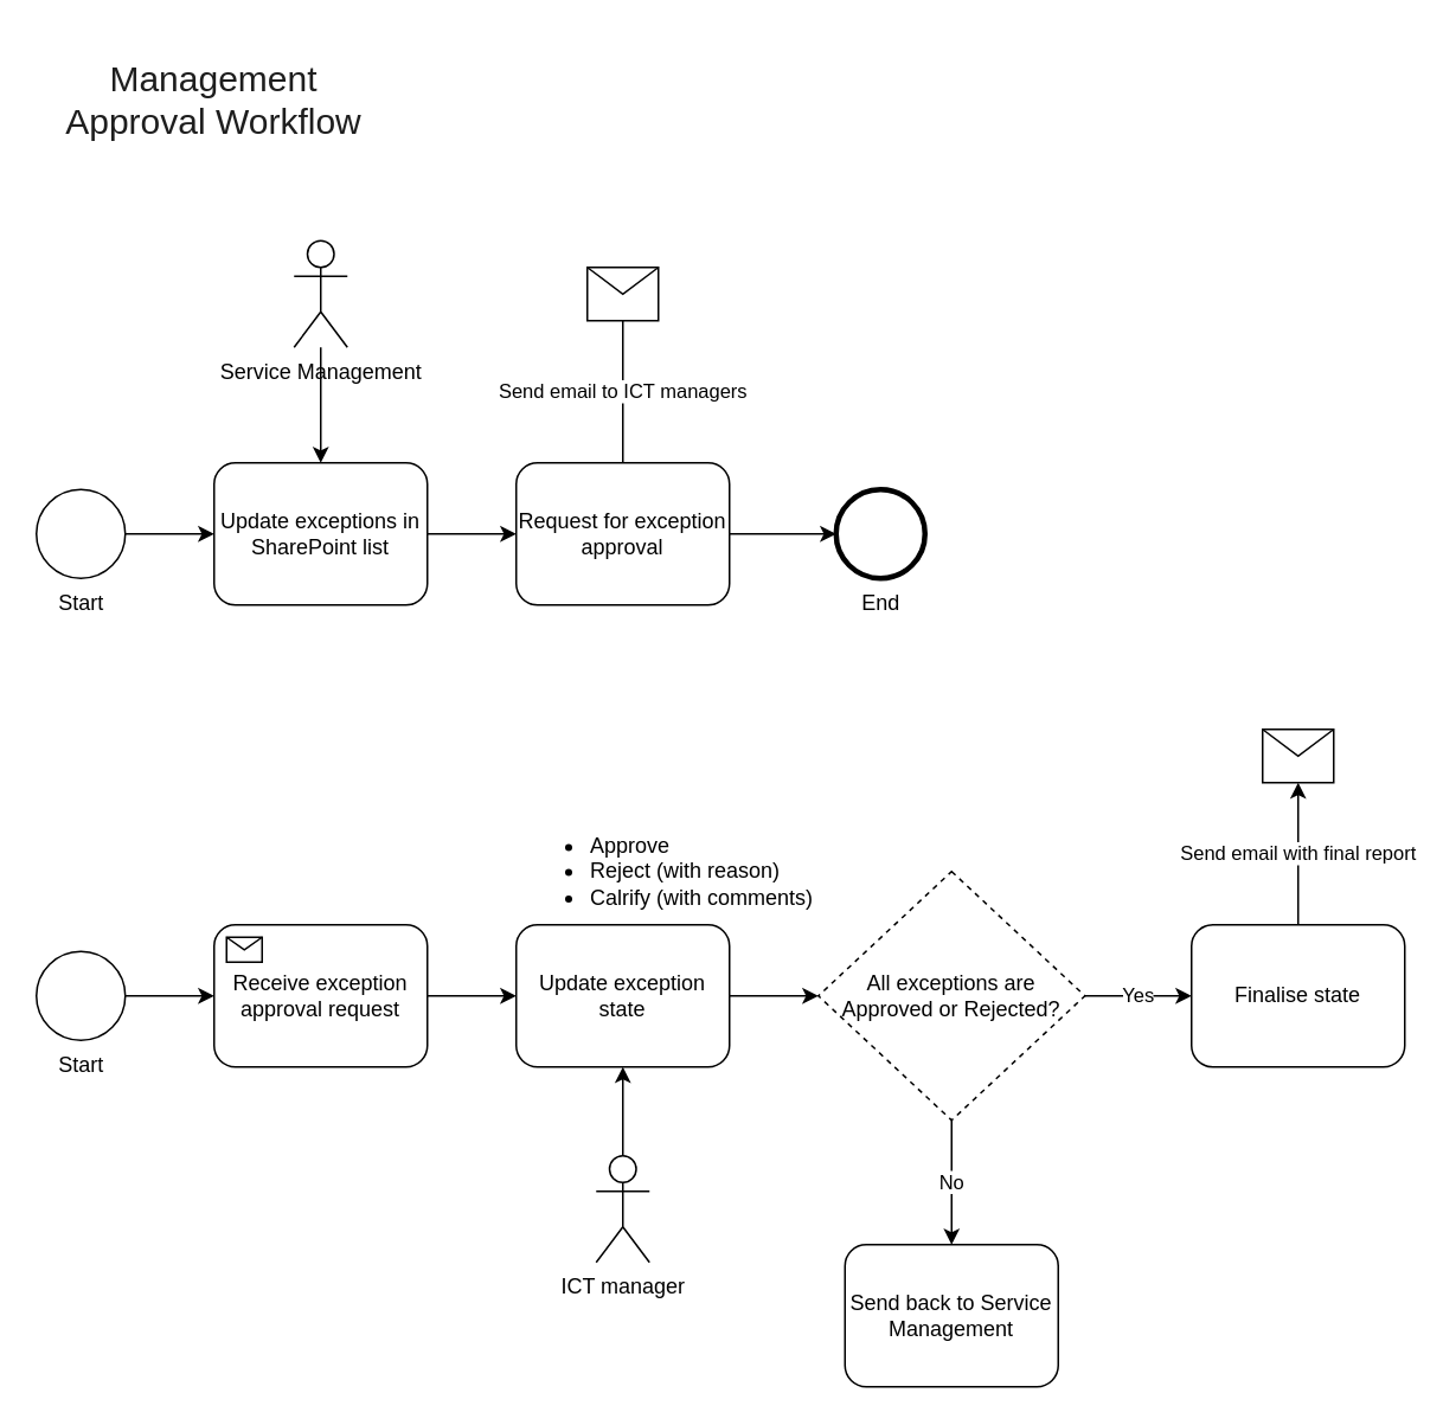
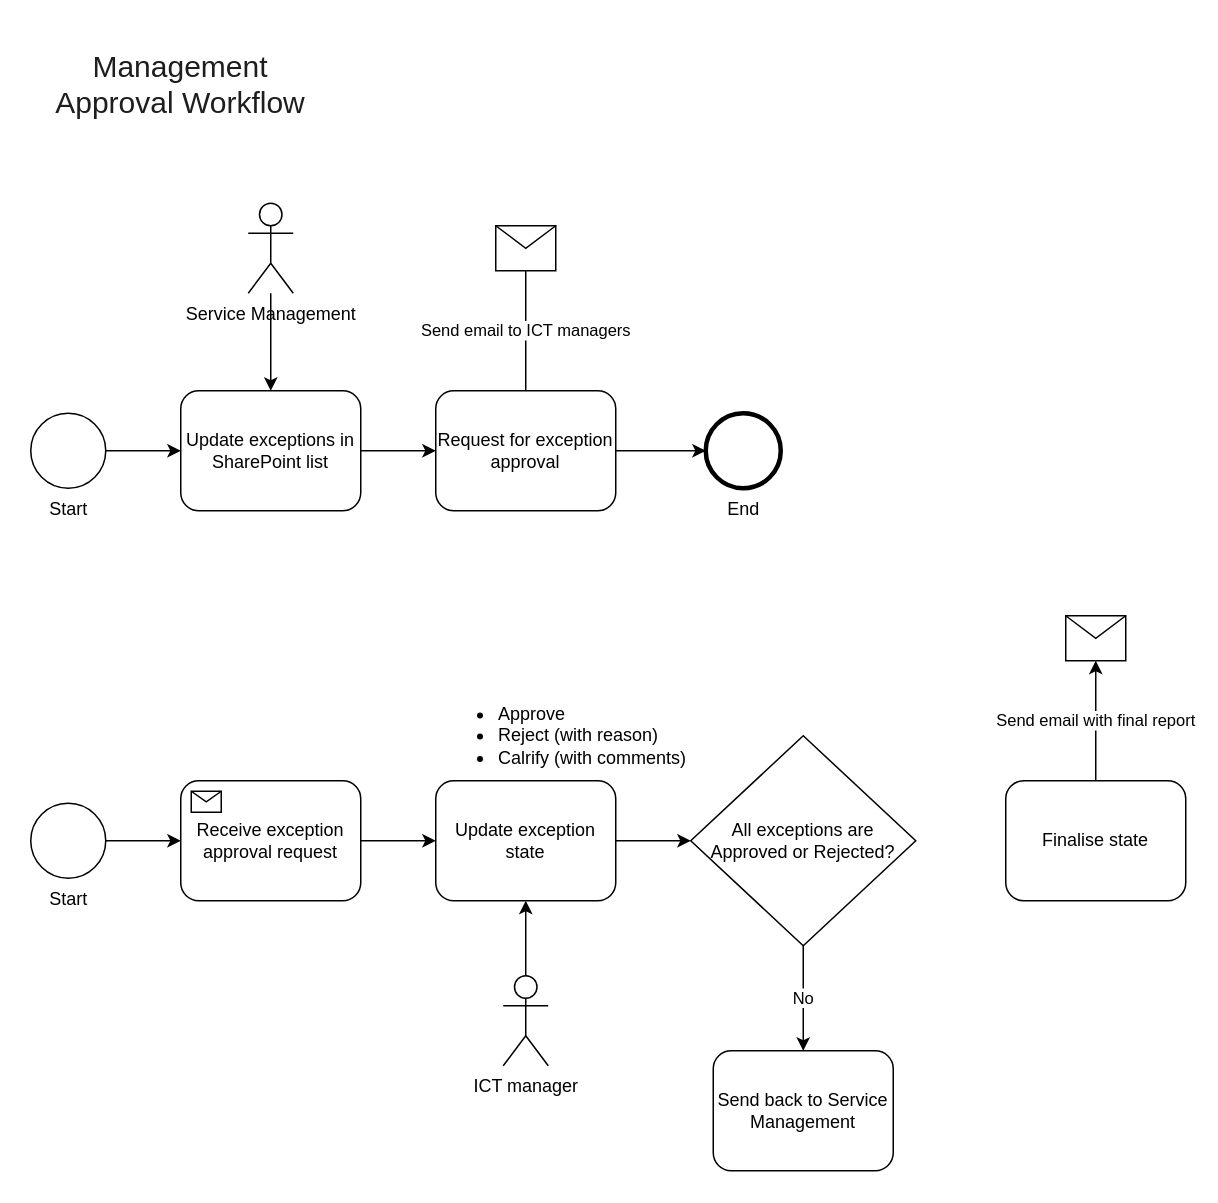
  <mxCell id="0" />
  <mxCell id="1" parent="0" />
  <mxCell id="2" value="Start" style="shape=mxgraph.bpmn.shape;html=1;verticalLabelPosition=bottom;labelBackgroundColor=#ffffff;verticalAlign=top;perimeter=ellipsePerimeter;outline=standard;symbol=general;" parent="1" vertex="1"><mxGeometry x="20" y="275" width="50" height="50" as="geometry" /></mxCell>
  <mxCell id="3" value="Update exceptions in SharePoint list" style="shape=ext;rounded=1;html=1;whiteSpace=wrap;" parent="1" vertex="1"><mxGeometry x="120" y="260" width="120" height="80" as="geometry" /></mxCell>
  <mxCell id="4" value="" style="edgeStyle=orthogonalEdgeStyle;rounded=0;orthogonalLoop=1;jettySize=auto;html=1;" parent="1" source="5" target="12" edge="1"><mxGeometry relative="1" as="geometry" /></mxCell>
  <mxCell id="5" value="Request for exception approval" style="shape=ext;rounded=1;html=1;whiteSpace=wrap;" parent="1" vertex="1"><mxGeometry x="290" y="260" width="120" height="80" as="geometry" /></mxCell>
  <mxCell id="6" value="" style="shape=message;whiteSpace=wrap;html=1;" parent="1" vertex="1"><mxGeometry x="330" y="150" width="40" height="30" as="geometry" /></mxCell>
  <mxCell id="7" style="edgeStyle=orthogonalEdgeStyle;rounded=0;html=1;jettySize=auto;orthogonalLoop=1;" parent="1" source="2" target="3" edge="1"><mxGeometry relative="1" as="geometry" /></mxCell>
  <mxCell id="8" value="Send email to ICT managers" style="edgeStyle=orthogonalEdgeStyle;rounded=0;html=1;jettySize=auto;orthogonalLoop=1;endArrow=none;endFill=0;" parent="1" source="6" target="5" edge="1"><mxGeometry relative="1" as="geometry"><Array as="points"><mxPoint x="350" y="230" /><mxPoint x="350" y="230" /></Array></mxGeometry></mxCell>
  <mxCell id="9" style="edgeStyle=orthogonalEdgeStyle;rounded=0;html=1;jettySize=auto;orthogonalLoop=1;" parent="1" source="3" target="5" edge="1"><mxGeometry relative="1" as="geometry" /></mxCell>
  <mxCell id="10" value="" style="edgeStyle=orthogonalEdgeStyle;rounded=0;orthogonalLoop=1;jettySize=auto;html=1;" parent="1" source="11" target="3" edge="1"><mxGeometry relative="1" as="geometry" /></mxCell>
  <mxCell id="11" value="Service Management" style="shape=umlActor;verticalLabelPosition=bottom;verticalAlign=top;html=1;outlineConnect=0;" parent="1" vertex="1"><mxGeometry x="165" y="135" width="30" height="60" as="geometry" /></mxCell>
  <mxCell id="12" value="End" style="shape=mxgraph.bpmn.shape;html=1;verticalLabelPosition=bottom;labelBackgroundColor=#ffffff;verticalAlign=top;perimeter=ellipsePerimeter;outline=end;symbol=general;" parent="1" vertex="1"><mxGeometry x="470" y="275" width="50" height="50" as="geometry" /></mxCell>
  <mxCell id="13" value="" style="edgeStyle=orthogonalEdgeStyle;rounded=0;orthogonalLoop=1;jettySize=auto;html=1;entryX=0;entryY=0.5;entryDx=0;entryDy=0;" parent="1" source="14" target="25" edge="1"><mxGeometry relative="1" as="geometry"><mxPoint x="290" y="560" as="targetPoint" /></mxGeometry></mxCell>
  <mxCell id="14" value="Receive exception approval request" style="html=1;whiteSpace=wrap;rounded=1;" parent="1" vertex="1"><mxGeometry x="120" y="520" width="120" height="80" as="geometry" /></mxCell>
  <mxCell id="15" value="" style="html=1;shape=message;" parent="14" vertex="1"><mxGeometry width="20" height="14" relative="1" as="geometry"><mxPoint x="7" y="7" as="offset" /></mxGeometry></mxCell>
  <mxCell id="16" value="" style="edgeStyle=orthogonalEdgeStyle;rounded=0;orthogonalLoop=1;jettySize=auto;html=1;" parent="1" source="17" target="14" edge="1"><mxGeometry relative="1" as="geometry" /></mxCell>
  <mxCell id="17" value="Start" style="shape=mxgraph.bpmn.shape;html=1;verticalLabelPosition=bottom;labelBackgroundColor=#ffffff;verticalAlign=top;perimeter=ellipsePerimeter;outline=standard;symbol=general;" parent="1" vertex="1"><mxGeometry x="20" y="535" width="50" height="50" as="geometry" /></mxCell>
  <mxCell id="18" value="" style="edgeStyle=orthogonalEdgeStyle;rounded=0;orthogonalLoop=1;jettySize=auto;html=1;entryX=0.5;entryY=1;entryDx=0;entryDy=0;" parent="1" source="19" target="25" edge="1"><mxGeometry relative="1" as="geometry" /></mxCell>
  <mxCell id="19" value="ICT manager" style="shape=umlActor;verticalLabelPosition=bottom;verticalAlign=top;html=1;outlineConnect=0;" parent="1" vertex="1"><mxGeometry x="335" y="650" width="30" height="60" as="geometry" /></mxCell>
  <mxCell id="20" value="" style="edgeStyle=orthogonalEdgeStyle;rounded=0;orthogonalLoop=1;jettySize=auto;html=1;exitX=1;exitY=0.5;exitDx=0;exitDy=0;entryX=0;entryY=0.5;entryDx=0;entryDy=0;" parent="1" source="25" target="24" edge="1"><mxGeometry relative="1" as="geometry"><mxPoint x="430" y="560" as="sourcePoint" /><mxPoint x="560" y="560" as="targetPoint" /></mxGeometry></mxCell>
  <mxCell id="21" value="&lt;ul&gt;&lt;li&gt;Approve&lt;/li&gt;&lt;li&gt;Reject (with reason)&lt;/li&gt;&lt;li&gt;Calrify (with comments)&lt;/li&gt;&lt;/ul&gt;" style="text;strokeColor=none;fillColor=none;html=1;whiteSpace=wrap;verticalAlign=middle;overflow=hidden;" parent="1" vertex="1"><mxGeometry x="290" y="450" width="170" height="80" as="geometry" /></mxCell>
- <mxCell id="22" value="Yes" style="edgeStyle=orthogonalEdgeStyle;rounded=0;orthogonalLoop=1;jettySize=auto;html=1;" parent="1" source="24" target="27" edge="1"><mxGeometry relative="1" as="geometry" /></mxCell>
  <mxCell id="23" value="No" style="edgeStyle=orthogonalEdgeStyle;rounded=0;orthogonalLoop=1;jettySize=auto;html=1;" parent="1" source="24" target="29" edge="1"><mxGeometry relative="1" as="geometry" /></mxCell>
- <mxCell id="24" value="All exceptions are Approved or Rejected?" style="rhombus;whiteSpace=wrap;html=1;dashed=1;" parent="1" vertex="1"><mxGeometry x="460" y="490" width="150" height="140" as="geometry" /></mxCell>
+ <mxCell id="24" value="All exceptions are Approved or Rejected?" style="rhombus;whiteSpace=wrap;html=1;" parent="1" vertex="1"><mxGeometry x="460" y="490" width="150" height="140" as="geometry" /></mxCell>
  <mxCell id="25" value="Update exception state" style="shape=ext;rounded=1;html=1;whiteSpace=wrap;" parent="1" vertex="1"><mxGeometry x="290" y="520" width="120" height="80" as="geometry" /></mxCell>
  <mxCell id="26" value="Send email with final report" style="edgeStyle=orthogonalEdgeStyle;rounded=0;orthogonalLoop=1;jettySize=auto;html=1;" parent="1" source="27" target="28" edge="1"><mxGeometry relative="1" as="geometry" /></mxCell>
  <mxCell id="27" value="Finalise state" style="shape=ext;rounded=1;html=1;whiteSpace=wrap;" parent="1" vertex="1"><mxGeometry x="670" y="520" width="120" height="80" as="geometry" /></mxCell>
  <mxCell id="28" value="" style="shape=message;whiteSpace=wrap;html=1;" parent="1" vertex="1"><mxGeometry x="710" y="410" width="40" height="30" as="geometry" /></mxCell>
  <mxCell id="29" value="Send back to Service Management" style="shape=ext;rounded=1;html=1;whiteSpace=wrap;" parent="1" vertex="1"><mxGeometry x="475" y="700" width="120" height="80" as="geometry" /></mxCell>
  <mxCell id="30" value="&lt;font style=&quot;font-size: 20px&quot; color=&quot;#1e1e1e&quot;&gt;Management Approval Workflow&lt;/font&gt;" style="text;html=1;strokeColor=none;fillColor=none;align=center;verticalAlign=middle;whiteSpace=wrap;rounded=0;" parent="1" vertex="1"><mxGeometry x="20" y="20" width="200" height="70" as="geometry" /></mxCell>
